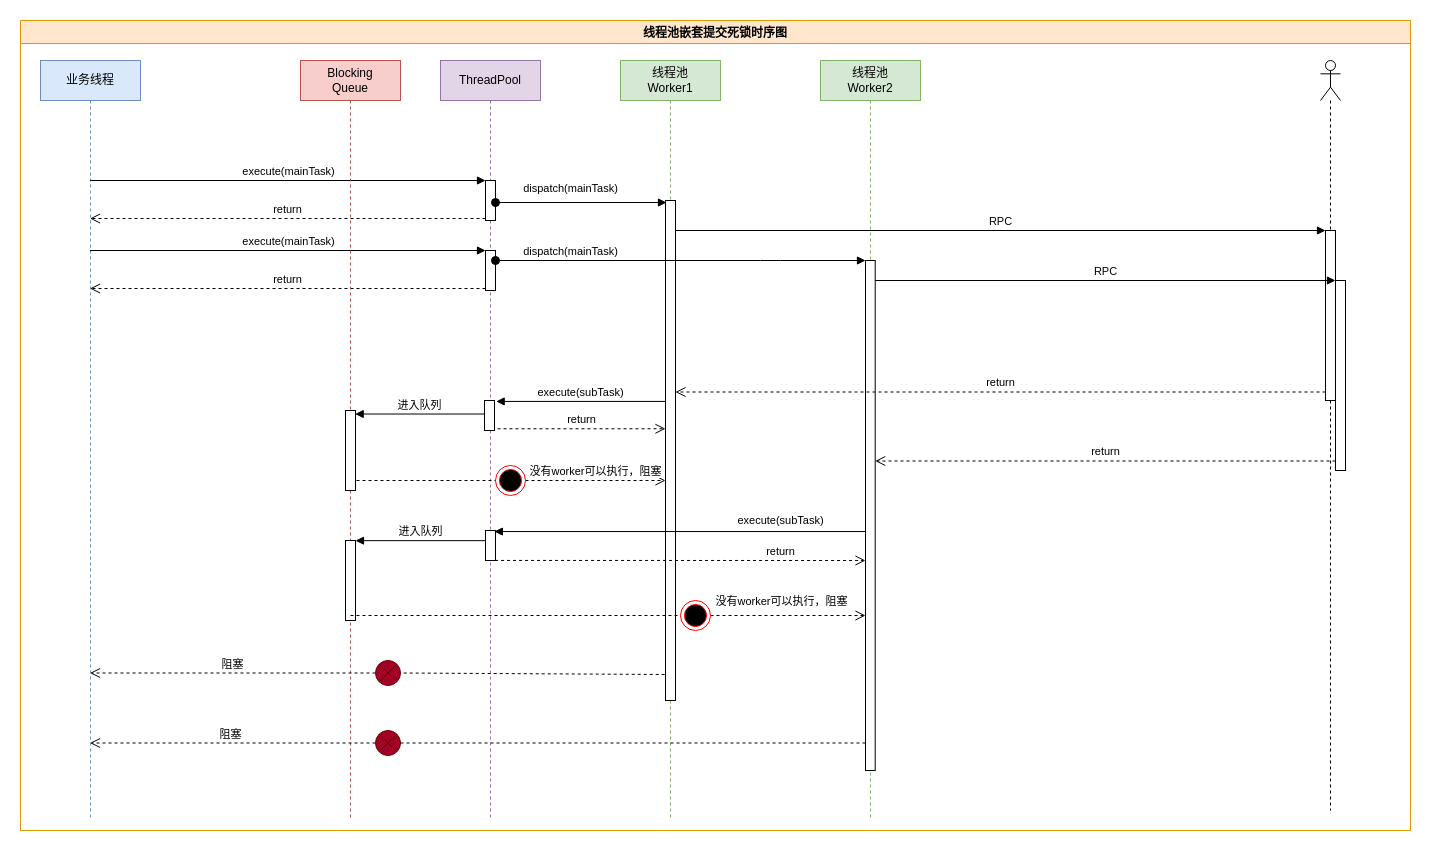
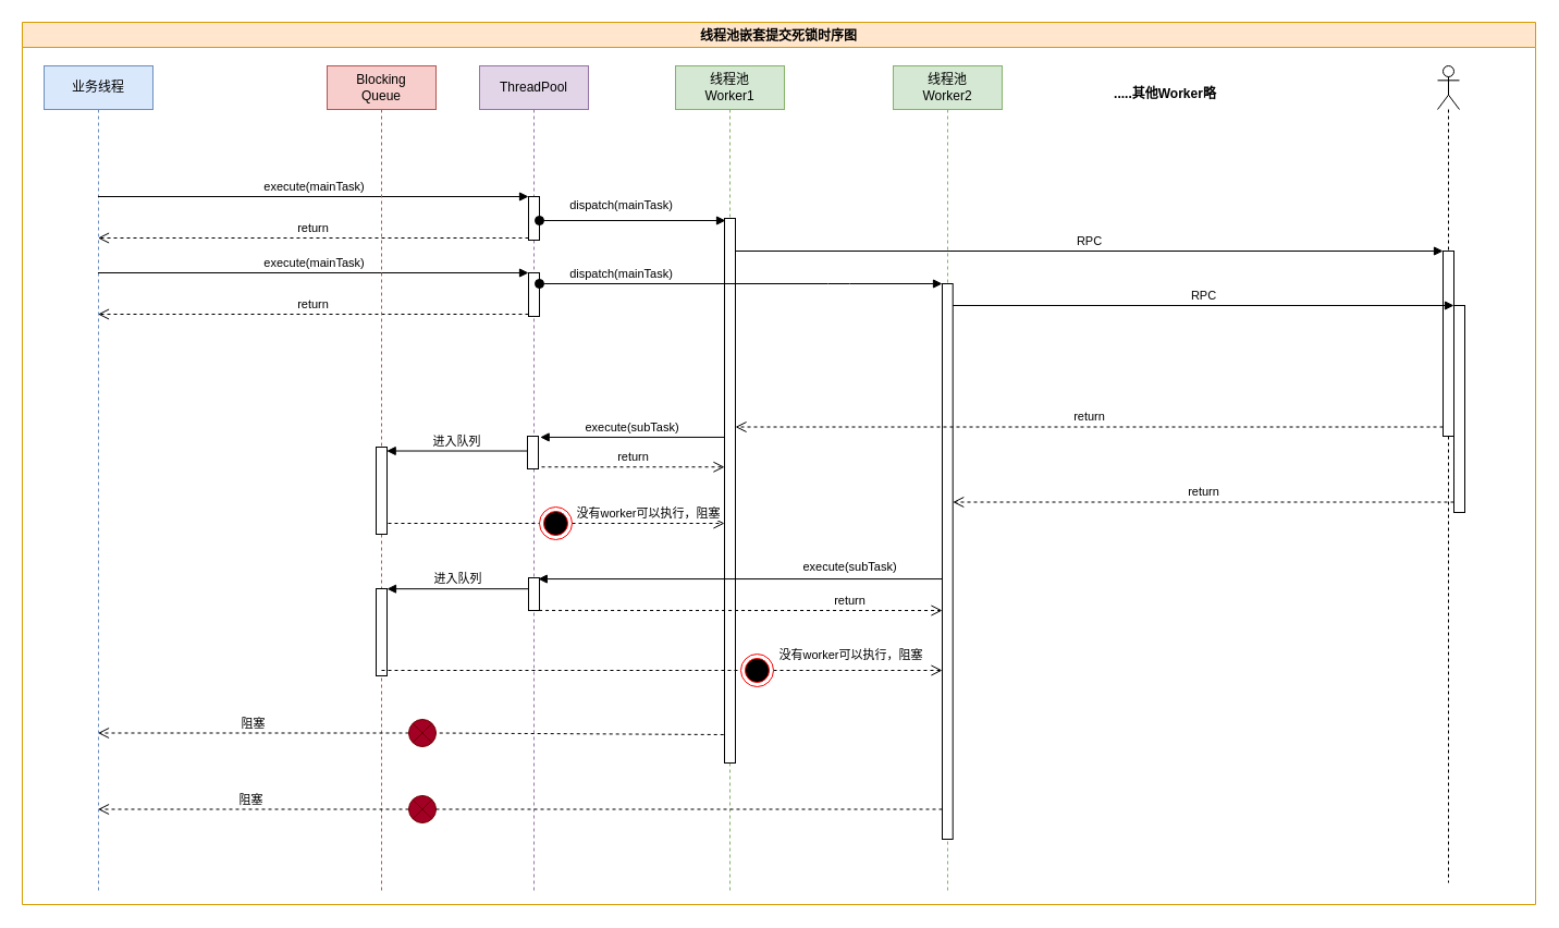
  <mxCell id="0" />
  <mxCell id="1" parent="0" />
  <mxCell id="2" value="线程池嵌套提交死锁时序图" style="swimlane;strokeColor=#d79b00;fillColor=#FFE6CC;" vertex="1" parent="1"><mxGeometry x="20" y="20" width="1390" height="810" as="geometry" /></mxCell>
  <mxCell id="3" value="业务线程" style="shape=umlLifeline;perimeter=lifelinePerimeter;whiteSpace=wrap;html=1;container=1;collapsible=0;recursiveResize=0;outlineConnect=0;fillColor=#dae8fc;strokeColor=#6c8ebf;" vertex="1" parent="1"><mxGeometry x="40" y="60" width="100" height="760" as="geometry" /></mxCell>
  <mxCell id="4" value="ThreadPool" style="shape=umlLifeline;perimeter=lifelinePerimeter;whiteSpace=wrap;html=1;container=1;collapsible=0;recursiveResize=0;outlineConnect=0;fillColor=#e1d5e7;strokeColor=#9673a6;" vertex="1" parent="1"><mxGeometry x="440" y="60" width="100" height="760" as="geometry" /></mxCell>
  <mxCell id="5" value="" style="html=1;points=[];perimeter=orthogonalPerimeter;" vertex="1" parent="4"><mxGeometry x="45" y="120" width="10" height="40" as="geometry" /></mxCell>
  <mxCell id="6" value="" style="html=1;points=[];perimeter=orthogonalPerimeter;" vertex="1" parent="4"><mxGeometry x="45" y="190" width="10" height="40" as="geometry" /></mxCell>
  <mxCell id="7" value="" style="html=1;points=[];perimeter=orthogonalPerimeter;" vertex="1" parent="4"><mxGeometry x="44" y="340" width="10" height="30" as="geometry" /></mxCell>
  <mxCell id="8" value="线程池&lt;br&gt;Worker1" style="shape=umlLifeline;perimeter=lifelinePerimeter;whiteSpace=wrap;html=1;container=1;collapsible=0;recursiveResize=0;outlineConnect=0;fillColor=#d5e8d4;strokeColor=#82b366;" vertex="1" parent="1"><mxGeometry x="620" y="60" width="100" height="760" as="geometry" /></mxCell>
  <mxCell id="9" value="" style="html=1;points=[];perimeter=orthogonalPerimeter;" vertex="1" parent="8"><mxGeometry x="45" y="140" width="10" height="500" as="geometry" /></mxCell>
  <mxCell id="10" value="线程池&lt;br&gt;Worker2" style="shape=umlLifeline;perimeter=lifelinePerimeter;whiteSpace=wrap;html=1;container=1;collapsible=0;recursiveResize=0;outlineConnect=0;fillColor=#d5e8d4;strokeColor=#82b366;" vertex="1" parent="1"><mxGeometry x="820" y="60" width="100" height="760" as="geometry" /></mxCell>
  <mxCell id="11" value="" style="html=1;points=[];perimeter=orthogonalPerimeter;" vertex="1" parent="10"><mxGeometry x="45" y="200" width="9.71" height="510" as="geometry" /></mxCell>
  <mxCell id="12" value="execute(mainTask)" style="html=1;verticalAlign=bottom;endArrow=block;entryX=0;entryY=0;" edge="1" target="5" parent="1"><mxGeometry relative="1" as="geometry"><mxPoint x="89.5" y="180" as="sourcePoint" /></mxGeometry></mxCell>
  <mxCell id="13" value="return" style="html=1;verticalAlign=bottom;endArrow=open;dashed=1;endSize=8;exitX=0;exitY=0.95;" edge="1" source="5" parent="1" target="3"><mxGeometry relative="1" as="geometry"><mxPoint x="89.5" y="303.5" as="targetPoint" /></mxGeometry></mxCell>
  <mxCell id="14" value="dispatch(mainTask)" style="html=1;verticalAlign=bottom;startArrow=oval;endArrow=block;startSize=8;entryX=0.1;entryY=0.004;entryDx=0;entryDy=0;entryPerimeter=0;" edge="1" target="9" parent="1" source="5"><mxGeometry x="-0.123" y="5" relative="1" as="geometry"><mxPoint x="605" y="205" as="sourcePoint" /><mxPoint as="offset" /></mxGeometry></mxCell>
  <mxCell id="15" value="" style="shape=umlLifeline;participant=umlActor;perimeter=lifelinePerimeter;whiteSpace=wrap;html=1;container=1;collapsible=0;recursiveResize=0;verticalAlign=top;spacingTop=36;outlineConnect=0;" vertex="1" parent="1"><mxGeometry x="1320" y="60" width="20" height="750" as="geometry" /></mxCell>
  <mxCell id="16" value="" style="html=1;points=[];perimeter=orthogonalPerimeter;" vertex="1" parent="15"><mxGeometry x="5" y="170" width="10" height="170" as="geometry" /></mxCell>
  <mxCell id="17" value="" style="html=1;points=[];perimeter=orthogonalPerimeter;" vertex="1" parent="15"><mxGeometry x="15" y="220" width="10" height="190" as="geometry" /></mxCell>
  <mxCell id="18" value="RPC" style="html=1;verticalAlign=bottom;endArrow=block;entryX=0;entryY=0;" edge="1" target="16" parent="1" source="9"><mxGeometry relative="1" as="geometry"><mxPoint x="1290" y="230" as="sourcePoint" /></mxGeometry></mxCell>
  <mxCell id="19" value="return" style="html=1;verticalAlign=bottom;endArrow=open;dashed=1;endSize=8;exitX=0;exitY=0.95;" edge="1" source="16" parent="1" target="9"><mxGeometry relative="1" as="geometry"><mxPoint x="1255" y="306" as="targetPoint" /></mxGeometry></mxCell>
  <mxCell id="20" value="dispatch(mainTask)" style="html=1;verticalAlign=bottom;startArrow=oval;endArrow=block;startSize=8;" edge="1" target="11" parent="1" source="6"><mxGeometry x="-0.595" relative="1" as="geometry"><mxPoint x="805" y="250" as="sourcePoint" /><Array as="points"><mxPoint x="770" y="260" /></Array><mxPoint as="offset" /></mxGeometry></mxCell>
  <mxCell id="21" value="RPC" style="html=1;verticalAlign=bottom;endArrow=block;entryX=0;entryY=0;" edge="1" target="17" parent="1" source="11"><mxGeometry relative="1" as="geometry"><mxPoint x="1255" y="280" as="sourcePoint" /></mxGeometry></mxCell>
  <mxCell id="22" value="return" style="html=1;verticalAlign=bottom;endArrow=open;dashed=1;endSize=8;exitX=0;exitY=0.95;" edge="1" source="17" parent="1" target="11"><mxGeometry relative="1" as="geometry"><mxPoint x="1255" y="356" as="targetPoint" /></mxGeometry></mxCell>
  <mxCell id="23" value="execute(mainTask)" style="html=1;verticalAlign=bottom;endArrow=block;entryX=0;entryY=0;" edge="1" target="6" parent="1" source="3"><mxGeometry relative="1" as="geometry"><mxPoint x="89.5" y="240" as="sourcePoint" /></mxGeometry></mxCell>
  <mxCell id="24" value="return" style="html=1;verticalAlign=bottom;endArrow=open;dashed=1;endSize=8;exitX=0;exitY=0.95;" edge="1" source="6" parent="1" target="3"><mxGeometry relative="1" as="geometry"><mxPoint x="89.5" y="278" as="targetPoint" /></mxGeometry></mxCell>
+ <mxCell id="25" value=".....其他Worker略" style="text;align=center;fontStyle=1;verticalAlign=middle;spacingLeft=3;spacingRight=3;strokeColor=none;rotatable=0;points=[[0,0.5],[1,0.5]];portConstraint=eastwest;" vertex="1" parent="1"><mxGeometry x="1020" y="70" width="100" height="30" as="geometry" /></mxCell>
  <mxCell id="26" value="execute(subTask)" style="html=1;verticalAlign=bottom;endArrow=block;entryX=1.167;entryY=0.031;entryDx=0;entryDy=0;entryPerimeter=0;" edge="1" target="7" parent="1" source="9"><mxGeometry relative="1" as="geometry"><mxPoint x="670" y="400" as="sourcePoint" /></mxGeometry></mxCell>
  <mxCell id="27" value="return" style="html=1;verticalAlign=bottom;endArrow=open;dashed=1;endSize=8;exitX=1.3;exitY=0.942;exitDx=0;exitDy=0;exitPerimeter=0;" edge="1" source="7" parent="1" target="9"><mxGeometry relative="1" as="geometry"><mxPoint x="414" y="476" as="targetPoint" /></mxGeometry></mxCell>
  <mxCell id="28" value="Blocking&lt;br&gt;Queue" style="shape=umlLifeline;perimeter=lifelinePerimeter;whiteSpace=wrap;html=1;container=1;collapsible=0;recursiveResize=0;outlineConnect=0;fillColor=#f8cecc;strokeColor=#b85450;" vertex="1" parent="1"><mxGeometry x="300" y="60" width="100" height="760" as="geometry" /></mxCell>
  <mxCell id="29" value="" style="html=1;points=[];perimeter=orthogonalPerimeter;" vertex="1" parent="28"><mxGeometry x="45" y="350" width="10" height="80" as="geometry" /></mxCell>
  <mxCell id="30" value="" style="html=1;points=[];perimeter=orthogonalPerimeter;" vertex="1" parent="28"><mxGeometry x="45" y="480" width="10" height="80" as="geometry" /></mxCell>
  <mxCell id="31" value="进入队列" style="html=1;verticalAlign=bottom;endArrow=block;entryX=0.968;entryY=0.044;entryDx=0;entryDy=0;entryPerimeter=0;" edge="1" target="29" parent="1" source="7"><mxGeometry relative="1" as="geometry"><mxPoint x="275" y="410" as="sourcePoint" /><mxPoint x="360" y="410" as="targetPoint" /></mxGeometry></mxCell>
  <mxCell id="32" value="没有worker可以执行，阻塞" style="html=1;verticalAlign=bottom;endArrow=open;dashed=1;endSize=8;exitX=1;exitY=0.5;exitDx=0;exitDy=0;startArrow=none;" edge="1" source="33" parent="1" target="9"><mxGeometry relative="1" as="geometry"><mxPoint x="275" y="486" as="targetPoint" /><mxPoint x="360" y="486" as="sourcePoint" /></mxGeometry></mxCell>
  <mxCell id="33" value="" style="ellipse;html=1;shape=endState;fillColor=#000000;strokeColor=#ff0000;" vertex="1" parent="1"><mxGeometry x="495" y="465" width="30" height="30" as="geometry" /></mxCell>
  <mxCell id="34" value="" style="html=1;verticalAlign=bottom;endArrow=none;dashed=1;endSize=8;" edge="1" parent="1" target="33"><mxGeometry relative="1" as="geometry"><mxPoint x="665" y="485.52" as="targetPoint" /><mxPoint x="356" y="480" as="sourcePoint" /></mxGeometry></mxCell>
  <mxCell id="35" value="execute(subTask)" style="html=1;verticalAlign=bottom;endArrow=block;entryX=0.881;entryY=0.035;entryDx=0;entryDy=0;entryPerimeter=0;" edge="1" target="37" parent="1" source="11"><mxGeometry x="-0.542" y="-2" relative="1" as="geometry"><mxPoint x="275" y="560" as="sourcePoint" /><mxPoint as="offset" /></mxGeometry></mxCell>
  <mxCell id="36" value="return" style="html=1;verticalAlign=bottom;endArrow=open;dashed=1;endSize=8;exitX=0.957;exitY=0.998;exitDx=0;exitDy=0;exitPerimeter=0;" edge="1" source="37" parent="1"><mxGeometry x="0.537" relative="1" as="geometry"><mxPoint x="865" y="560" as="targetPoint" /><mxPoint as="offset" /></mxGeometry></mxCell>
  <mxCell id="37" value="" style="html=1;points=[];perimeter=orthogonalPerimeter;" vertex="1" parent="1"><mxGeometry x="485" y="530" width="10" height="30" as="geometry" /></mxCell>
  <mxCell id="38" value="进入队列" style="html=1;verticalAlign=bottom;endArrow=block;exitX=0.048;exitY=0.339;exitDx=0;exitDy=0;exitPerimeter=0;" edge="1" target="30" parent="1" source="37"><mxGeometry relative="1" as="geometry"><mxPoint x="275" y="540" as="sourcePoint" /></mxGeometry></mxCell>
  <mxCell id="39" value="" style="html=1;verticalAlign=bottom;endArrow=open;dashed=1;endSize=8;exitX=1;exitY=0.5;startArrow=none;exitDx=0;exitDy=0;" edge="1" source="41" parent="1" target="11"><mxGeometry relative="1" as="geometry"><mxPoint x="870" y="620" as="targetPoint" /><mxPoint x="620" y="620" as="sourcePoint" /></mxGeometry></mxCell>
  <mxCell id="40" value="没有worker可以执行，阻塞" style="edgeLabel;html=1;align=center;verticalAlign=middle;resizable=0;points=[];" vertex="1" connectable="0" parent="39"><mxGeometry x="0.124" y="-1" relative="1" as="geometry"><mxPoint x="-17" y="-16" as="offset" /></mxGeometry></mxCell>
  <mxCell id="41" value="" style="ellipse;html=1;shape=endState;fillColor=#000000;strokeColor=#ff0000;" vertex="1" parent="1"><mxGeometry x="680" y="600" width="30" height="30" as="geometry" /></mxCell>
  <mxCell id="42" value="" style="html=1;verticalAlign=bottom;endArrow=none;dashed=1;endSize=8;entryX=0;entryY=0.5;entryDx=0;entryDy=0;" edge="1" parent="1" target="41"><mxGeometry relative="1" as="geometry"><mxPoint x="865" y="616" as="targetPoint" /><mxPoint x="350" y="615" as="sourcePoint" /></mxGeometry></mxCell>
  <mxCell id="43" value="阻塞" style="html=1;verticalAlign=bottom;endArrow=open;dashed=1;endSize=8;exitX=0;exitY=0.5;exitDx=0;exitDy=0;exitPerimeter=0;startArrow=none;" edge="1" parent="1" source="44" target="3"><mxGeometry relative="1" as="geometry"><mxPoint x="220" y="670" as="sourcePoint" /><mxPoint x="140" y="670" as="targetPoint" /></mxGeometry></mxCell>
  <mxCell id="44" value="" style="verticalLabelPosition=bottom;verticalAlign=top;html=1;shape=mxgraph.flowchart.or;fillColor=#a20025;strokeColor=#6F0000;fontColor=#ffffff;" vertex="1" parent="1"><mxGeometry x="375" y="660" width="25" height="25" as="geometry" /></mxCell>
  <mxCell id="45" value="" style="html=1;verticalAlign=bottom;endArrow=none;dashed=1;endSize=8;exitX=-0.079;exitY=0.948;exitDx=0;exitDy=0;exitPerimeter=0;entryX=1;entryY=0.5;entryDx=0;entryDy=0;entryPerimeter=0;" edge="1" parent="1" source="9" target="44"><mxGeometry relative="1" as="geometry"><mxPoint x="660.89" y="667.5" as="sourcePoint" /><mxPoint x="395" y="663" as="targetPoint" /></mxGeometry></mxCell>
  <mxCell id="46" value="阻塞" style="html=1;verticalAlign=bottom;endArrow=open;dashed=1;endSize=8;exitX=0;exitY=0.5;exitDx=0;exitDy=0;exitPerimeter=0;startArrow=none;" edge="1" parent="1" source="47" target="3"><mxGeometry x="0.016" relative="1" as="geometry"><mxPoint x="790" y="720" as="sourcePoint" /><mxPoint x="710" y="720" as="targetPoint" /><mxPoint as="offset" /></mxGeometry></mxCell>
  <mxCell id="47" value="" style="verticalLabelPosition=bottom;verticalAlign=top;html=1;shape=mxgraph.flowchart.or;fillColor=#a20025;strokeColor=#6F0000;fontColor=#ffffff;" vertex="1" parent="1"><mxGeometry x="375" y="730" width="25" height="25" as="geometry" /></mxCell>
  <mxCell id="48" value="" style="html=1;verticalAlign=bottom;endArrow=none;dashed=1;endSize=8;entryX=1;entryY=0.5;entryDx=0;entryDy=0;entryPerimeter=0;" edge="1" parent="1" source="11" target="47"><mxGeometry x="0.018" y="-7" relative="1" as="geometry"><mxPoint x="864.223" y="737.36" as="sourcePoint" /><mxPoint x="90.024" y="737.36" as="targetPoint" /><mxPoint as="offset" /></mxGeometry></mxCell>
